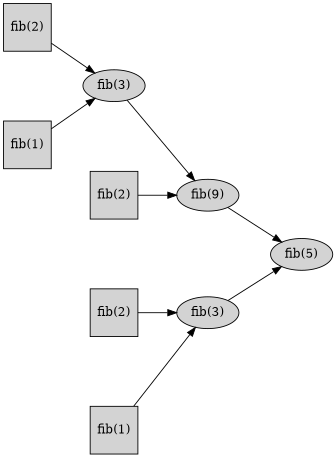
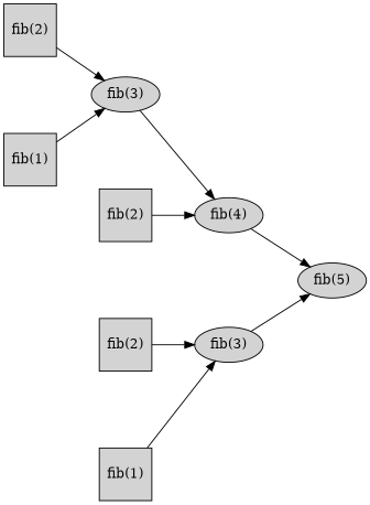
  digraph {
    nodesep=1.1
    rankdir=LR
    node [style=filled shape=square]
    n1 [label="fib(5)" shape=""]
-   n2 [label="fib(9)" shape=""]
+   n2 [label="fib(4)" shape=""]
    n3 [label="fib(3)" shape=""]
    n4 [label="fib(3)" shape=""]
    n5 [label="fib(2)"]
    n6 [label="fib(2)"]
    n7 [label="fib(1)"]
    n8 [label="fib(2)"]
    n9 [label="fib(1)"]
    n2 -> n1
    n3 -> n1
    n4 -> n2
    n5 -> n2
    n6 -> n4
    n7 -> n4
    n8 -> n3
    n9 -> n3
  }
